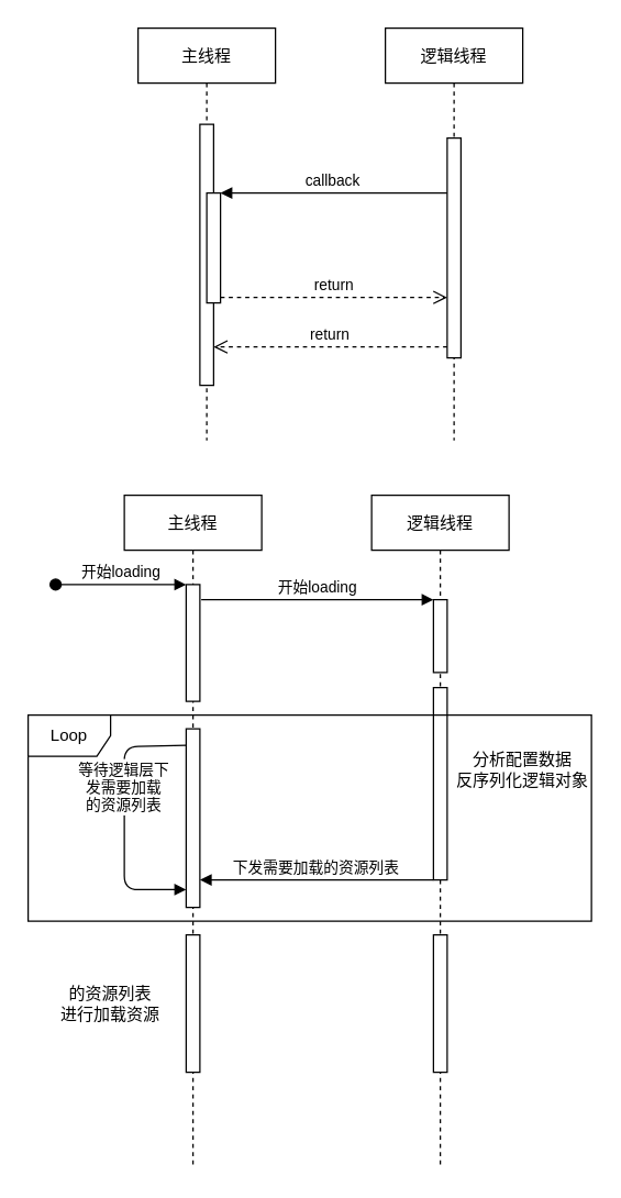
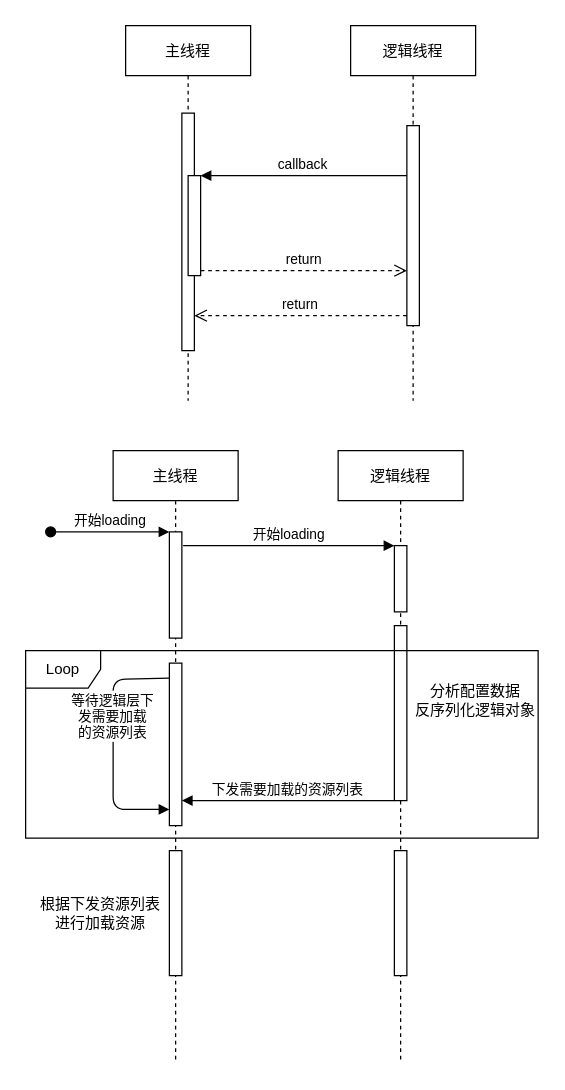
  <mxCell id="0" />
  <mxCell id="1" parent="0" />
  <mxCell id="2" value="主线程" style="shape=umlLifeline;perimeter=lifelinePerimeter;container=1;collapsible=0;recursiveResize=0;rounded=0;shadow=0;strokeWidth=1;" parent="1" vertex="1"><mxGeometry x="100" y="20" width="100" height="300" as="geometry" /></mxCell>
  <mxCell id="3" value="" style="points=[];perimeter=orthogonalPerimeter;rounded=0;shadow=0;strokeWidth=1;" parent="2" vertex="1"><mxGeometry x="45" y="70" width="10" height="190" as="geometry" /></mxCell>
  <mxCell id="4" value="开始loading" style="verticalAlign=bottom;startArrow=oval;endArrow=block;startSize=8;shadow=0;strokeWidth=1;entryX=0;entryY=0;entryDx=0;entryDy=0;entryPerimeter=0;" parent="2" target="14" edge="1"><mxGeometry relative="1" as="geometry"><mxPoint x="-60" y="405" as="sourcePoint" /></mxGeometry></mxCell>
  <mxCell id="5" value="" style="points=[];perimeter=orthogonalPerimeter;rounded=0;shadow=0;strokeWidth=1;" parent="2" vertex="1"><mxGeometry x="50" y="120" width="10" height="80" as="geometry" /></mxCell>
  <mxCell id="6" value="逻辑线程" style="shape=umlLifeline;perimeter=lifelinePerimeter;container=1;collapsible=0;recursiveResize=0;rounded=0;shadow=0;strokeWidth=1;" parent="1" vertex="1"><mxGeometry x="280" y="20" width="100" height="300" as="geometry" /></mxCell>
  <mxCell id="7" value="" style="points=[];perimeter=orthogonalPerimeter;rounded=0;shadow=0;strokeWidth=1;" parent="6" vertex="1"><mxGeometry x="45" y="80" width="10" height="160" as="geometry" /></mxCell>
  <mxCell id="8" value="return" style="verticalAlign=bottom;endArrow=open;dashed=1;endSize=8;exitX=0;exitY=0.95;shadow=0;strokeWidth=1;" parent="1" source="7" target="3" edge="1"><mxGeometry relative="1" as="geometry"><mxPoint x="255" y="176" as="targetPoint" /></mxGeometry></mxCell>
  <mxCell id="9" value="开始loading" style="verticalAlign=bottom;endArrow=block;shadow=0;strokeWidth=1;entryX=0;entryY=0;entryDx=0;entryDy=0;entryPerimeter=0;" parent="1" target="19" edge="1"><mxGeometry relative="1" as="geometry"><mxPoint x="146" y="436" as="sourcePoint" /></mxGeometry></mxCell>
  <mxCell id="10" value="callback" style="verticalAlign=bottom;endArrow=block;entryX=1;entryY=0;shadow=0;strokeWidth=1;" parent="1" source="7" target="5" edge="1"><mxGeometry relative="1" as="geometry"><mxPoint x="220" y="140" as="sourcePoint" /></mxGeometry></mxCell>
  <mxCell id="11" value="return" style="verticalAlign=bottom;endArrow=open;dashed=1;endSize=8;exitX=1;exitY=0.95;shadow=0;strokeWidth=1;" parent="1" source="5" target="7" edge="1"><mxGeometry relative="1" as="geometry"><mxPoint x="220" y="197" as="targetPoint" /></mxGeometry></mxCell>
  <mxCell id="12" value="主线程" style="shape=umlLifeline;perimeter=lifelinePerimeter;container=1;collapsible=0;recursiveResize=0;rounded=0;shadow=0;strokeWidth=1;" parent="1" vertex="1"><mxGeometry x="90" y="360" width="100" height="490" as="geometry" /></mxCell>
  <mxCell id="13" value="" style="points=[];perimeter=orthogonalPerimeter;rounded=0;shadow=0;strokeWidth=1;" parent="12" vertex="1"><mxGeometry x="45" y="320" width="10" height="100" as="geometry" /></mxCell>
  <mxCell id="14" value="" style="points=[];perimeter=orthogonalPerimeter;rounded=0;shadow=0;strokeWidth=1;" parent="12" vertex="1"><mxGeometry x="45" y="65" width="10" height="85" as="geometry" /></mxCell>
  <mxCell id="15" value="" style="points=[];perimeter=orthogonalPerimeter;rounded=0;shadow=0;strokeWidth=1;" parent="12" vertex="1"><mxGeometry x="45" y="170" width="10" height="130" as="geometry" /></mxCell>
  <mxCell id="16" value="等待逻辑层下&#10;发需要加载&#10;的资源列表" style="verticalAlign=bottom;endArrow=block;shadow=0;strokeWidth=1;entryX=0;entryY=0.9;entryDx=0;entryDy=0;entryPerimeter=0;exitX=0;exitY=0.092;exitDx=0;exitDy=0;exitPerimeter=0;" parent="12" source="15" target="15" edge="1"><mxGeometry relative="1" as="geometry"><mxPoint x="66" y="86" as="sourcePoint" /><mxPoint x="235" y="86" as="targetPoint" /><Array as="points"><mxPoint y="183" /><mxPoint y="287" /></Array></mxGeometry></mxCell>
  <mxCell id="17" value="逻辑线程" style="shape=umlLifeline;perimeter=lifelinePerimeter;container=1;collapsible=0;recursiveResize=0;rounded=0;shadow=0;strokeWidth=1;" parent="1" vertex="1"><mxGeometry x="270" y="360" width="100" height="490" as="geometry" /></mxCell>
  <mxCell id="18" value="" style="points=[];perimeter=orthogonalPerimeter;rounded=0;shadow=0;strokeWidth=1;" parent="17" vertex="1"><mxGeometry x="45" y="140" width="10" height="140" as="geometry" /></mxCell>
  <mxCell id="19" value="" style="points=[];perimeter=orthogonalPerimeter;rounded=0;shadow=0;strokeWidth=1;" parent="17" vertex="1"><mxGeometry x="45" y="76" width="10" height="53" as="geometry" /></mxCell>
  <mxCell id="20" value="" style="points=[];perimeter=orthogonalPerimeter;rounded=0;shadow=0;strokeWidth=1;" parent="17" vertex="1"><mxGeometry x="45" y="320" width="10" height="100" as="geometry" /></mxCell>
  <mxCell id="21" value="分析配置数据&lt;br&gt;反序列化逻辑对象" style="text;html=1;strokeColor=none;fillColor=none;align=center;verticalAlign=middle;whiteSpace=wrap;rounded=0;" parent="1" vertex="1"><mxGeometry x="330" y="550" width="100" height="20" as="geometry" /></mxCell>
  <mxCell id="22" value="下发需要加载的资源列表" style="verticalAlign=bottom;endArrow=block;shadow=0;strokeWidth=1;entryX=1;entryY=0.846;entryDx=0;entryDy=0;entryPerimeter=0;exitX=0;exitY=1;exitDx=0;exitDy=0;exitPerimeter=0;" parent="1" source="18" target="15" edge="1"><mxGeometry relative="1" as="geometry"><mxPoint x="140" y="570" as="sourcePoint" /><mxPoint x="309" y="570" as="targetPoint" /></mxGeometry></mxCell>
- <mxCell id="23" value="的资源列表&lt;br&gt;进行加载资源" style="text;html=1;strokeColor=none;fillColor=none;align=center;verticalAlign=middle;whiteSpace=wrap;rounded=0;" parent="1" vertex="1"><mxGeometry x="30" y="720" width="100" height="20" as="geometry" /></mxCell>
+ <mxCell id="23" value="根据下发资源列表&lt;br&gt;进行加载资源" style="text;html=1;strokeColor=none;fillColor=none;align=center;verticalAlign=middle;whiteSpace=wrap;rounded=0;" parent="1" vertex="1"><mxGeometry x="30" y="720" width="100" height="20" as="geometry" /></mxCell>
  <mxCell id="24" value="Loop" style="shape=umlFrame;whiteSpace=wrap;html=1;" parent="1" vertex="1"><mxGeometry x="20" y="520" width="410" height="150" as="geometry" /></mxCell>
